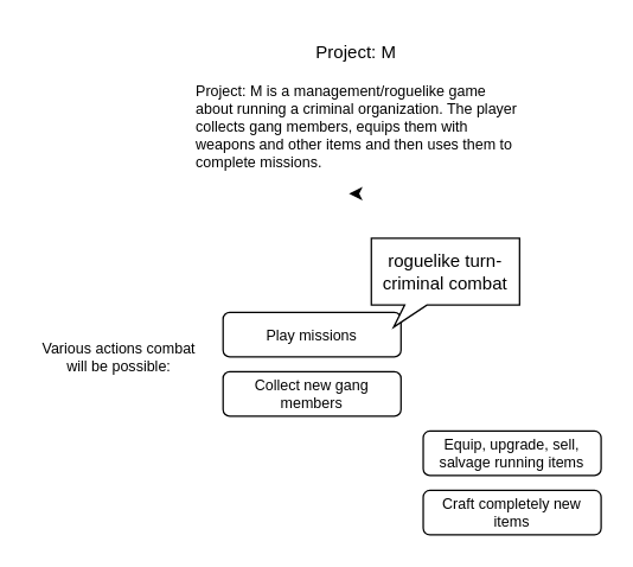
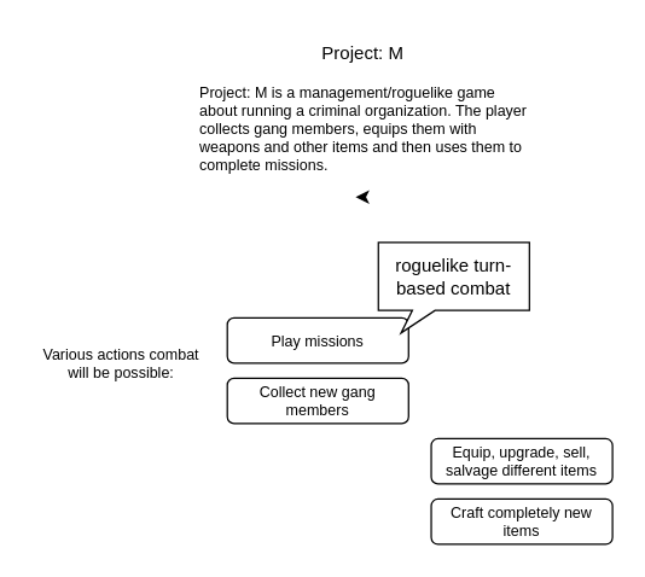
  <mxCell id="0" />
  <mxCell id="1" parent="0" />
  <mxCell id="2" value="Project: M" style="text;html=1;strokeColor=none;fillColor=none;align=center;verticalAlign=middle;whiteSpace=wrap;rounded=0;" vertex="1" parent="1"><mxGeometry x="210" y="20" width="60" height="30" as="geometry" /></mxCell>
  <mxCell id="3" value="Project: M is a management/roguelike game about running a criminal organization. The player collects gang members, equips them with weapons and other items and then uses them to complete missions." style="text;html=1;strokeColor=none;fillColor=none;align=left;verticalAlign=middle;whiteSpace=wrap;rounded=0;fontSize=10;" vertex="1" parent="1"><mxGeometry x="130" y="40" width="220" height="90" as="geometry" /></mxCell>
  <mxCell id="4" value="Various actions combat will be possible:" style="text;html=1;strokeColor=none;fillColor=none;align=center;verticalAlign=middle;whiteSpace=wrap;rounded=0;fontSize=10;" vertex="1" parent="1"><mxGeometry x="20" y="210" width="120" height="60" as="geometry" /></mxCell>
  <mxCell id="5" style="edgeStyle=orthogonalEdgeStyle;rounded=0;orthogonalLoop=1;jettySize=auto;html=1;exitX=0.5;exitY=1;exitDx=0;exitDy=0;entryX=0.477;entryY=0.991;entryDx=0;entryDy=0;entryPerimeter=0;fontSize=10;" edge="1" parent="1" source="3" target="3"><mxGeometry relative="1" as="geometry" /></mxCell>
  <mxCell id="6" value="Play missions" style="rounded=1;whiteSpace=wrap;html=1;fontSize=10;" vertex="1" parent="1"><mxGeometry x="150" y="210" width="120" height="30" as="geometry" /></mxCell>
  <mxCell id="7" value="Collect new gang members" style="rounded=1;whiteSpace=wrap;html=1;fontSize=10;" vertex="1" parent="1"><mxGeometry x="150" y="250" width="120" height="30" as="geometry" /></mxCell>
- <mxCell id="8" value="roguelike turn-criminal combat" style="whiteSpace=wrap;html=1;shape=mxgraph.basic.rectCallout;dx=30;dy=15;boundedLbl=1;" vertex="1" parent="1"><mxGeometry x="250" y="160" width="100" height="60" as="geometry" /></mxCell>
- <mxCell id="9" value="Equip, upgrade, sell, salvage running items" style="rounded=1;whiteSpace=wrap;html=1;fontSize=10;" vertex="1" parent="1"><mxGeometry x="285" y="290" width="120" height="30" as="geometry" /></mxCell>
+ <mxCell id="8" value="roguelike turn-based combat" style="whiteSpace=wrap;html=1;shape=mxgraph.basic.rectCallout;dx=30;dy=15;boundedLbl=1;" vertex="1" parent="1"><mxGeometry x="250" y="160" width="100" height="60" as="geometry" /></mxCell>
+ <mxCell id="9" value="Equip, upgrade, sell, salvage different items" style="rounded=1;whiteSpace=wrap;html=1;fontSize=10;" vertex="1" parent="1"><mxGeometry x="285" y="290" width="120" height="30" as="geometry" /></mxCell>
  <mxCell id="10" value="Craft completely new items" style="rounded=1;whiteSpace=wrap;html=1;fontSize=10;" vertex="1" parent="1"><mxGeometry x="285" y="330" width="120" height="30" as="geometry" /></mxCell>
